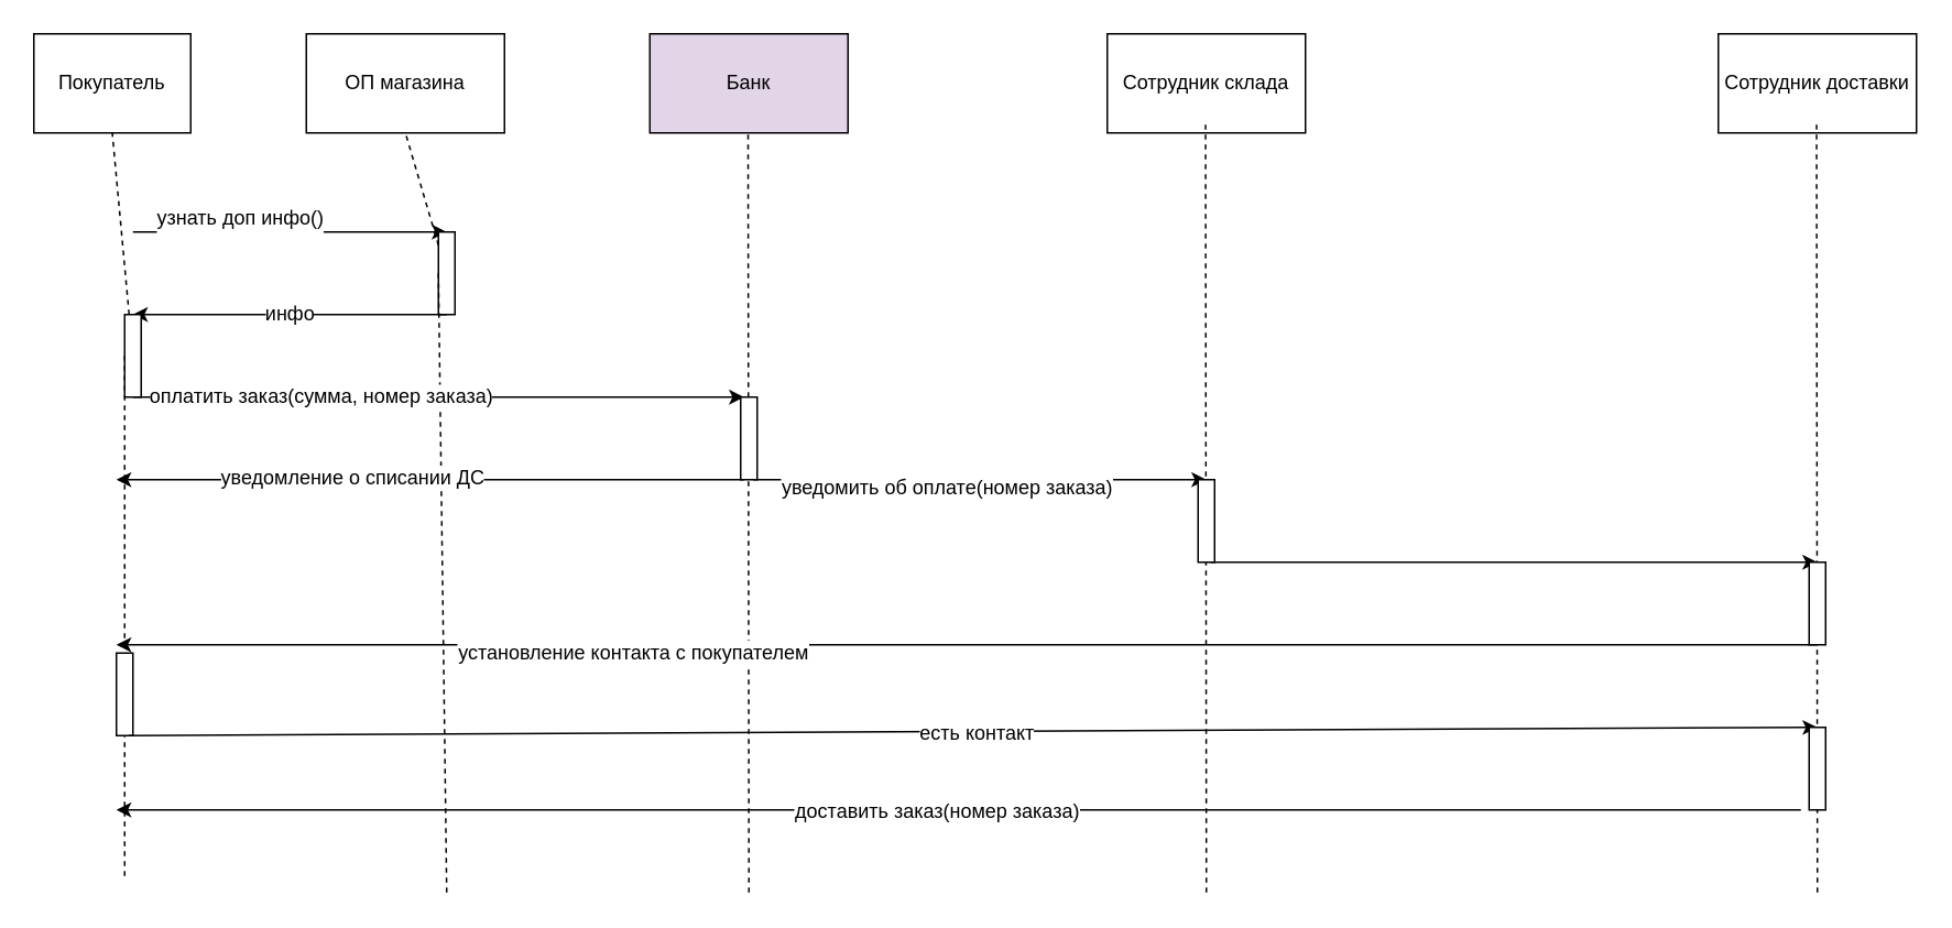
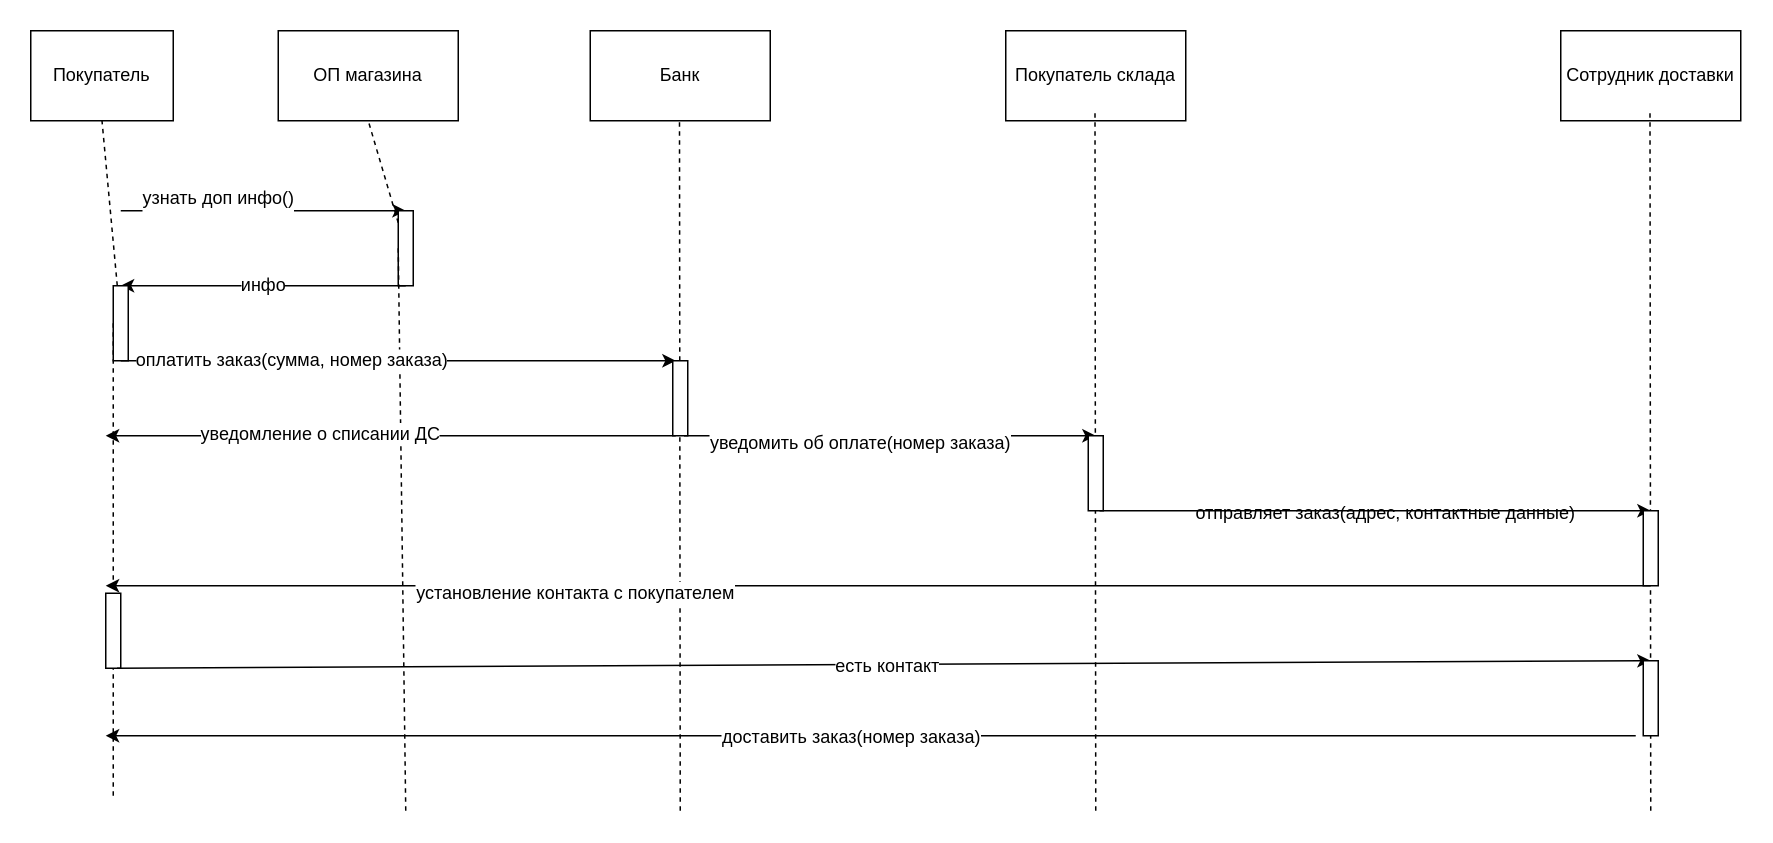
  <mxCell id="0" />
  <mxCell id="1" parent="0" />
  <mxCell id="2" value="Покупатель" style="rounded=0;whiteSpace=wrap;html=1;" vertex="1" parent="1"><mxGeometry x="20" y="20" width="95" height="60" as="geometry" /></mxCell>
  <mxCell id="3" value="ОП магазина" style="rounded=0;whiteSpace=wrap;html=1;" vertex="1" parent="1"><mxGeometry x="185" y="20" width="120" height="60" as="geometry" /></mxCell>
- <mxCell id="4" value="Банк" style="rounded=0;whiteSpace=wrap;html=1;fillColor=#e1d5e7;" vertex="1" parent="1"><mxGeometry x="393" y="20" width="120" height="60" as="geometry" /></mxCell>
- <mxCell id="5" value="Сотрудник склада" style="rounded=0;whiteSpace=wrap;html=1;" vertex="1" parent="1"><mxGeometry x="670" y="20" width="120" height="60" as="geometry" /></mxCell>
+ <mxCell id="4" value="Банк" style="rounded=0;whiteSpace=wrap;html=1;" vertex="1" parent="1"><mxGeometry x="393" y="20" width="120" height="60" as="geometry" /></mxCell>
+ <mxCell id="5" value="Покупатель склада" style="rounded=0;whiteSpace=wrap;html=1;" vertex="1" parent="1"><mxGeometry x="670" y="20" width="120" height="60" as="geometry" /></mxCell>
  <mxCell id="6" value="Сотрудник доставки" style="rounded=0;whiteSpace=wrap;html=1;" vertex="1" parent="1"><mxGeometry x="1040" y="20" width="120" height="60" as="geometry" /></mxCell>
  <mxCell id="7" value="" style="endArrow=none;dashed=1;html=1;entryX=0.5;entryY=1;entryDx=0;entryDy=0;" edge="1" parent="1" source="20" target="2"><mxGeometry width="50" height="50" relative="1" as="geometry"><mxPoint x="80" y="450" as="sourcePoint" /><mxPoint x="100" y="140" as="targetPoint" /></mxGeometry></mxCell>
  <mxCell id="8" value="" style="endArrow=none;dashed=1;html=1;entryX=0.5;entryY=1;entryDx=0;entryDy=0;" edge="1" parent="1" source="16" target="3"><mxGeometry width="50" height="50" relative="1" as="geometry"><mxPoint x="270" y="460" as="sourcePoint" /><mxPoint x="290" y="150" as="targetPoint" /></mxGeometry></mxCell>
  <mxCell id="9" value="" style="endArrow=none;dashed=1;html=1;entryX=0.5;entryY=1;entryDx=0;entryDy=0;" edge="1" parent="1"><mxGeometry width="50" height="50" relative="1" as="geometry"><mxPoint x="453" y="540" as="sourcePoint" /><mxPoint x="452.5" y="80" as="targetPoint" /></mxGeometry></mxCell>
  <mxCell id="10" value="" style="endArrow=none;dashed=1;html=1;entryX=0.5;entryY=1;entryDx=0;entryDy=0;" edge="1" parent="1"><mxGeometry width="50" height="50" relative="1" as="geometry"><mxPoint x="730" y="540" as="sourcePoint" /><mxPoint x="729.5" y="75" as="targetPoint" /></mxGeometry></mxCell>
  <mxCell id="11" value="" style="endArrow=none;dashed=1;html=1;entryX=0.5;entryY=1;entryDx=0;entryDy=0;" edge="1" parent="1"><mxGeometry width="50" height="50" relative="1" as="geometry"><mxPoint x="1100" y="540" as="sourcePoint" /><mxPoint x="1099.5" y="75" as="targetPoint" /></mxGeometry></mxCell>
  <mxCell id="12" value="" style="endArrow=classic;html=1;" edge="1" parent="1"><mxGeometry width="50" height="50" relative="1" as="geometry"><mxPoint x="80" y="140" as="sourcePoint" /><mxPoint x="270" y="140" as="targetPoint" /></mxGeometry></mxCell>
  <mxCell id="13" value="узнать доп инфо()&lt;br&gt;&lt;br&gt;" style="text;html=1;resizable=0;points=[];align=center;verticalAlign=middle;labelBackgroundColor=#ffffff;" vertex="1" connectable="0" parent="12"><mxGeometry x="-0.326" y="2" relative="1" as="geometry"><mxPoint as="offset" /></mxGeometry></mxCell>
  <mxCell id="14" value="" style="endArrow=classic;html=1;" edge="1" parent="1"><mxGeometry width="50" height="50" relative="1" as="geometry"><mxPoint x="270" y="190" as="sourcePoint" /><mxPoint x="80" y="190" as="targetPoint" /></mxGeometry></mxCell>
  <mxCell id="15" value="инфо" style="text;html=1;resizable=0;points=[];align=center;verticalAlign=middle;labelBackgroundColor=#ffffff;" vertex="1" connectable="0" parent="14"><mxGeometry x="0.011" y="-1" relative="1" as="geometry"><mxPoint as="offset" /></mxGeometry></mxCell>
  <mxCell id="16" value="" style="rounded=0;whiteSpace=wrap;html=1;rotation=90;" vertex="1" parent="1"><mxGeometry x="245" y="160" width="50" height="10" as="geometry" /></mxCell>
  <mxCell id="17" value="" style="endArrow=none;dashed=1;html=1;entryX=0.5;entryY=1;entryDx=0;entryDy=0;" edge="1" parent="1" target="16"><mxGeometry width="50" height="50" relative="1" as="geometry"><mxPoint x="270" y="540" as="sourcePoint" /><mxPoint x="270" y="80" as="targetPoint" /></mxGeometry></mxCell>
  <mxCell id="18" value="" style="endArrow=classic;html=1;exitX=1;exitY=0.5;exitDx=0;exitDy=0;" edge="1" parent="1" source="20"><mxGeometry width="50" height="50" relative="1" as="geometry"><mxPoint x="300" y="210" as="sourcePoint" /><mxPoint x="450" y="240" as="targetPoint" /><Array as="points"><mxPoint x="140" y="240" /><mxPoint x="360" y="240" /></Array></mxGeometry></mxCell>
  <mxCell id="19" value="оплатить заказ(сумма, номер заказа)" style="text;html=1;resizable=0;points=[];align=center;verticalAlign=middle;labelBackgroundColor=#ffffff;" vertex="1" connectable="0" parent="18"><mxGeometry x="-0.389" y="1" relative="1" as="geometry"><mxPoint as="offset" /></mxGeometry></mxCell>
  <mxCell id="20" value="" style="rounded=0;whiteSpace=wrap;html=1;rotation=90;" vertex="1" parent="1"><mxGeometry x="55" y="210" width="50" height="10" as="geometry" /></mxCell>
  <mxCell id="21" value="" style="endArrow=none;dashed=1;html=1;entryX=0.5;entryY=1;entryDx=0;entryDy=0;" edge="1" parent="1" target="20"><mxGeometry width="50" height="50" relative="1" as="geometry"><mxPoint x="75" y="530" as="sourcePoint" /><mxPoint x="80" y="80" as="targetPoint" /></mxGeometry></mxCell>
  <mxCell id="22" value="" style="rounded=0;whiteSpace=wrap;html=1;rotation=90;" vertex="1" parent="1"><mxGeometry x="428" y="260" width="50" height="10" as="geometry" /></mxCell>
  <mxCell id="23" value="" style="endArrow=classic;html=1;" edge="1" parent="1"><mxGeometry width="50" height="50" relative="1" as="geometry"><mxPoint x="450" y="290" as="sourcePoint" /><mxPoint x="70" y="290" as="targetPoint" /></mxGeometry></mxCell>
  <mxCell id="24" value="уведомление о списании ДС" style="text;html=1;resizable=0;points=[];align=center;verticalAlign=middle;labelBackgroundColor=#ffffff;" vertex="1" connectable="0" parent="23"><mxGeometry x="0.247" y="-2" relative="1" as="geometry"><mxPoint as="offset" /></mxGeometry></mxCell>
  <mxCell id="25" value="" style="endArrow=classic;html=1;exitX=1;exitY=0.25;exitDx=0;exitDy=0;" edge="1" parent="1" source="22"><mxGeometry width="50" height="50" relative="1" as="geometry"><mxPoint x="540" y="320" as="sourcePoint" /><mxPoint x="730" y="290" as="targetPoint" /><Array as="points" /></mxGeometry></mxCell>
  <mxCell id="26" value="уведомить об оплате(номер заказа)" style="text;html=1;resizable=0;points=[];align=center;verticalAlign=middle;labelBackgroundColor=#ffffff;" vertex="1" connectable="0" parent="25"><mxGeometry x="-0.414" relative="1" as="geometry"><mxPoint x="37" y="4" as="offset" /></mxGeometry></mxCell>
  <mxCell id="27" value="" style="rounded=0;whiteSpace=wrap;html=1;rotation=90;" vertex="1" parent="1"><mxGeometry x="705" y="310" width="50" height="10" as="geometry" /></mxCell>
  <mxCell id="28" value="" style="endArrow=classic;html=1;exitX=1;exitY=0.25;exitDx=0;exitDy=0;" edge="1" parent="1" source="27"><mxGeometry width="50" height="50" relative="1" as="geometry"><mxPoint x="770" y="370" as="sourcePoint" /><mxPoint x="1100" y="340" as="targetPoint" /></mxGeometry></mxCell>
+ <mxCell id="29" value="отправляет заказ(адрес, контактные данные)" style="text;html=1;resizable=0;points=[];autosize=1;align=left;verticalAlign=top;spacingTop=-4;" vertex="1" parent="1"><mxGeometry x="795" y="332" width="280" height="20" as="geometry" /></mxCell>
  <mxCell id="30" value="" style="rounded=0;whiteSpace=wrap;html=1;rotation=90;" vertex="1" parent="1"><mxGeometry x="1075" y="360" width="50" height="10" as="geometry" /></mxCell>
  <mxCell id="31" value="" style="endArrow=classic;html=1;" edge="1" parent="1"><mxGeometry width="50" height="50" relative="1" as="geometry"><mxPoint x="1100" y="390" as="sourcePoint" /><mxPoint x="70" y="390" as="targetPoint" /></mxGeometry></mxCell>
  <mxCell id="32" value="установление контакта с покупателем" style="text;html=1;resizable=0;points=[];align=center;verticalAlign=middle;labelBackgroundColor=#ffffff;" vertex="1" connectable="0" parent="31"><mxGeometry x="0.395" y="4" relative="1" as="geometry"><mxPoint as="offset" /></mxGeometry></mxCell>
  <mxCell id="33" value="" style="rounded=0;whiteSpace=wrap;html=1;rotation=90;" vertex="1" parent="1"><mxGeometry x="50" y="415" width="50" height="10" as="geometry" /></mxCell>
  <mxCell id="34" value="" style="endArrow=classic;html=1;exitX=1;exitY=0.25;exitDx=0;exitDy=0;" edge="1" parent="1" source="33"><mxGeometry width="50" height="50" relative="1" as="geometry"><mxPoint x="100" y="520" as="sourcePoint" /><mxPoint x="1100" y="440" as="targetPoint" /></mxGeometry></mxCell>
  <mxCell id="35" value="есть контакт" style="text;html=1;resizable=0;points=[];align=center;verticalAlign=middle;labelBackgroundColor=#ffffff;" vertex="1" connectable="0" parent="34"><mxGeometry x="0.004" y="-1" relative="1" as="geometry"><mxPoint as="offset" /></mxGeometry></mxCell>
  <mxCell id="36" value="" style="rounded=0;whiteSpace=wrap;html=1;rotation=90;" vertex="1" parent="1"><mxGeometry x="1075" y="460" width="50" height="10" as="geometry" /></mxCell>
  <mxCell id="37" value="" style="endArrow=classic;html=1;" edge="1" parent="1"><mxGeometry width="50" height="50" relative="1" as="geometry"><mxPoint x="1090" y="490" as="sourcePoint" /><mxPoint x="70" y="490" as="targetPoint" /></mxGeometry></mxCell>
  <mxCell id="38" value="доставить заказ(номер заказа)" style="text;html=1;resizable=0;points=[];align=center;verticalAlign=middle;labelBackgroundColor=#ffffff;" vertex="1" connectable="0" parent="37"><mxGeometry x="0.028" relative="1" as="geometry"><mxPoint as="offset" /></mxGeometry></mxCell>
